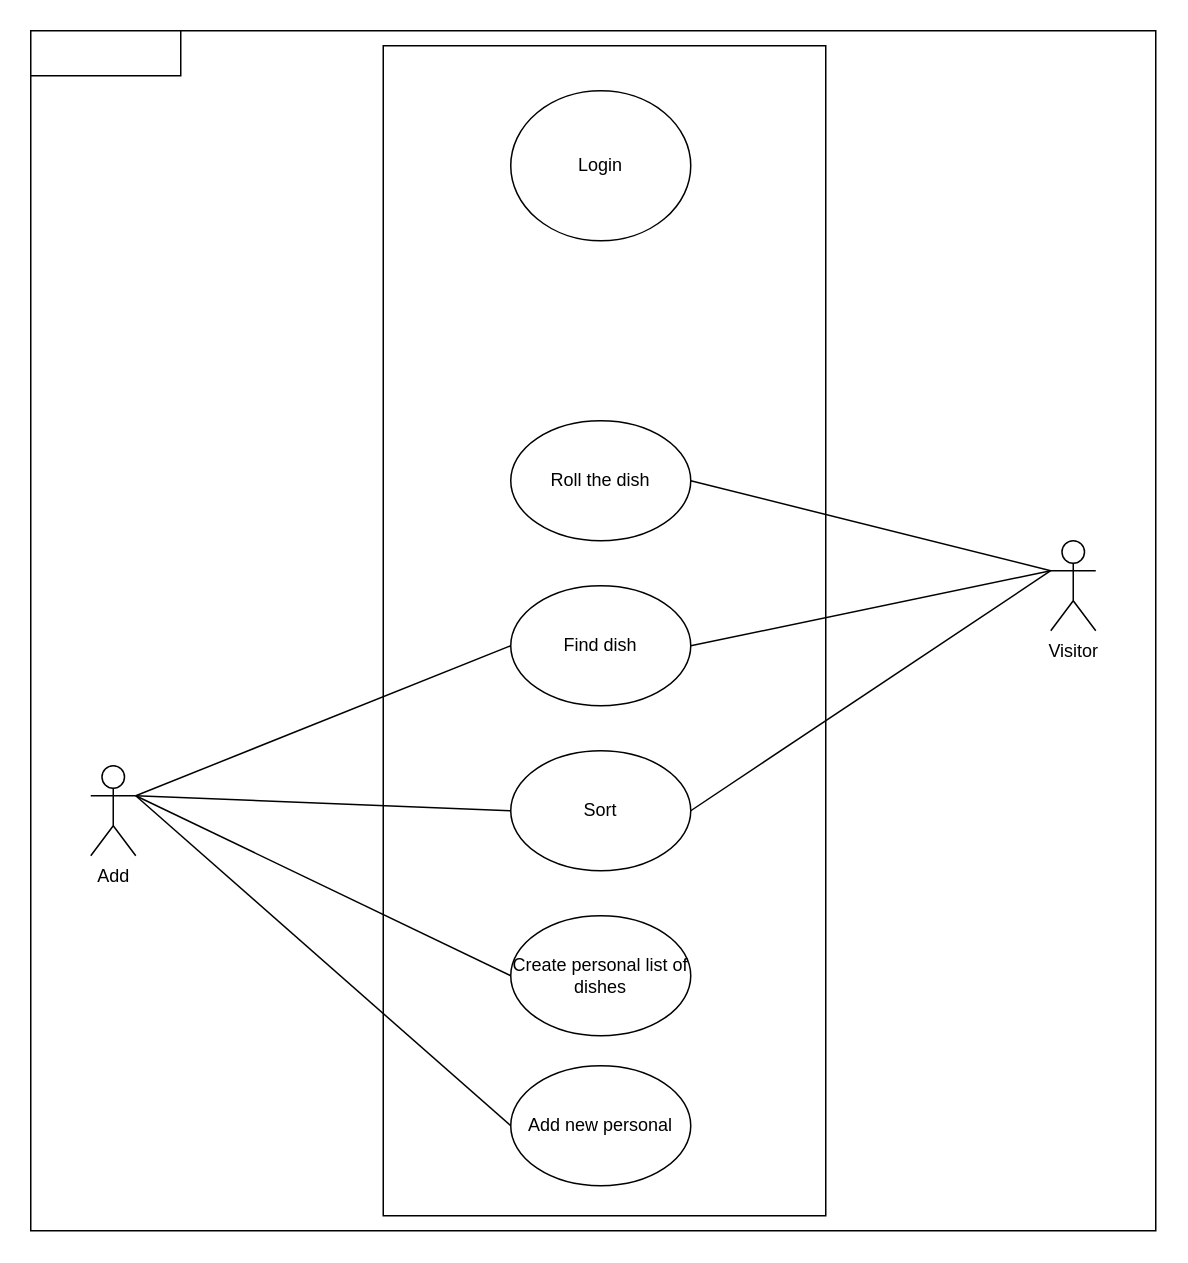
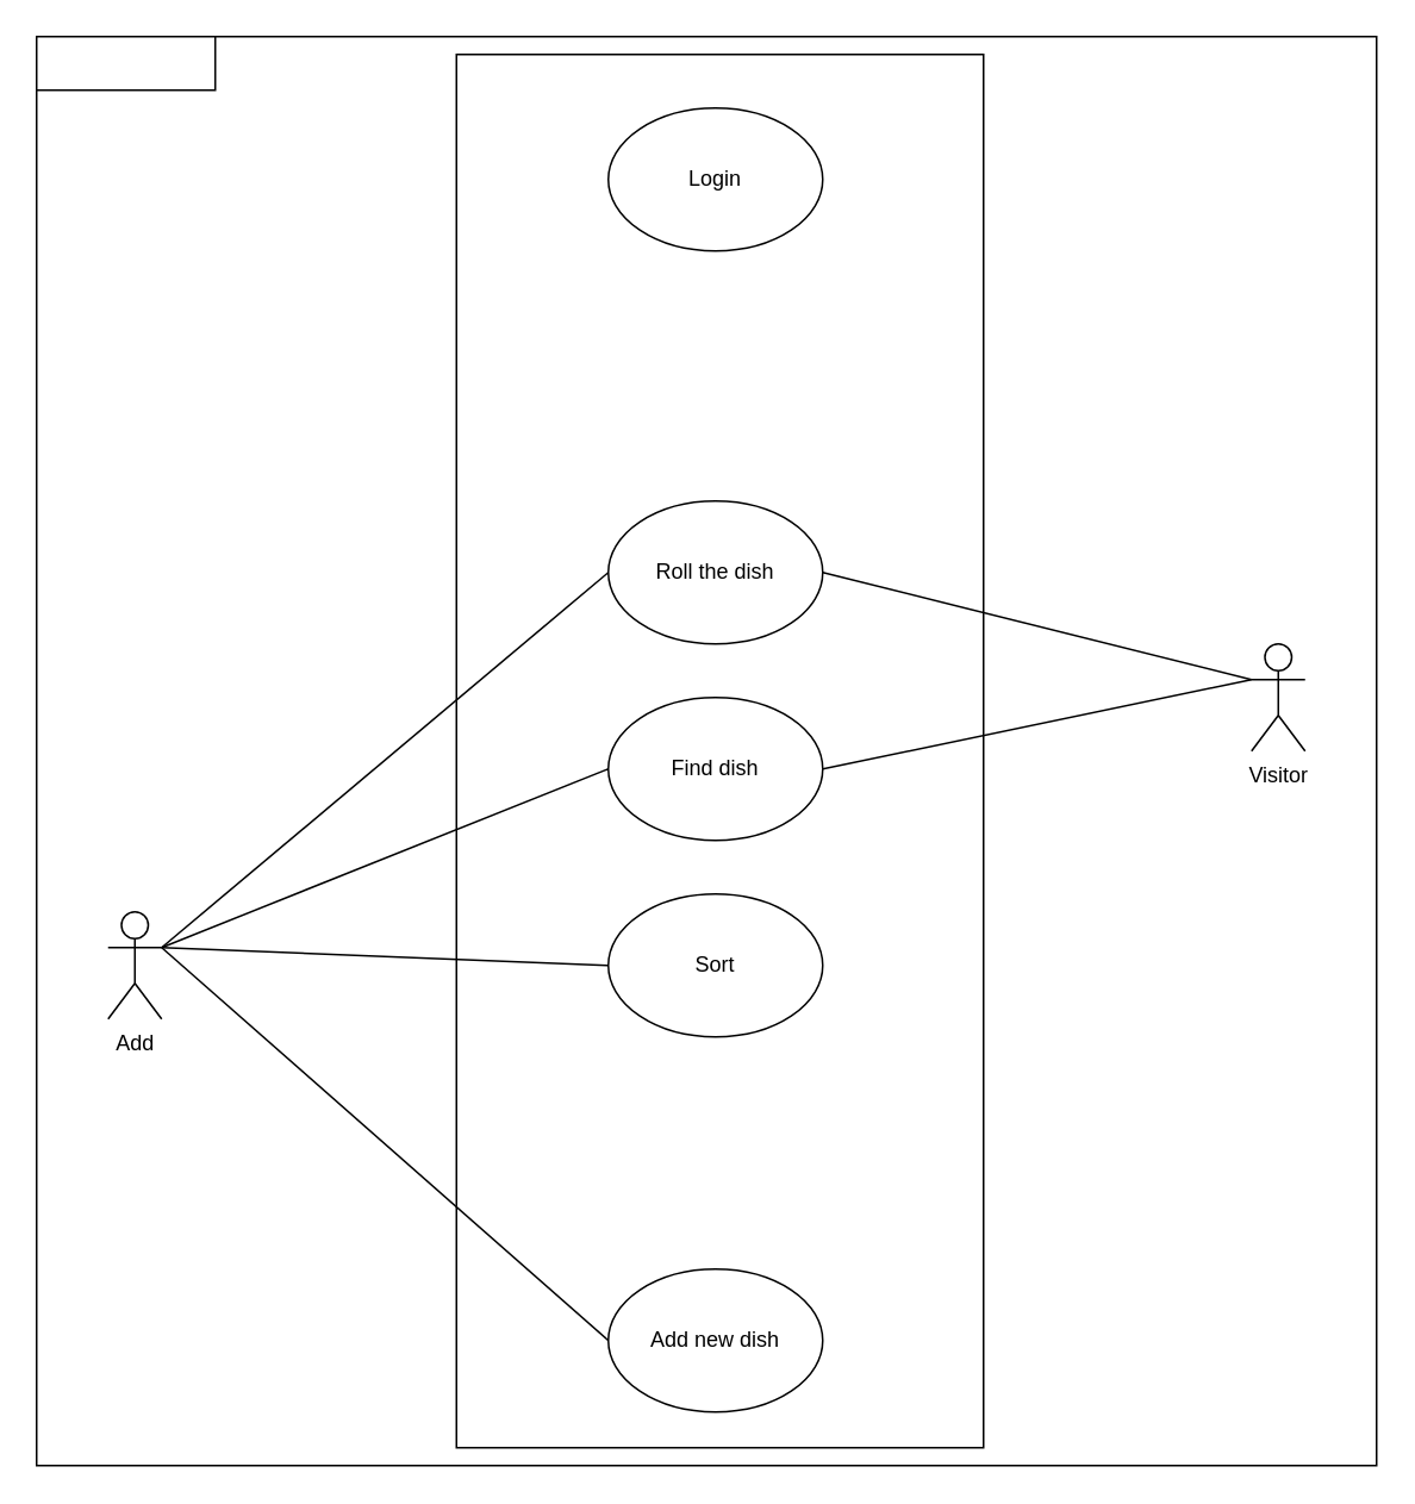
  <mxCell id="0" />
  <mxCell id="1" parent="0" />
  <mxCell id="2" value="" style="rounded=0;whiteSpace=wrap;html=1;" vertex="1" parent="1"><mxGeometry x="20" y="20" width="750" height="800" as="geometry" /></mxCell>
  <mxCell id="3" value="" style="rounded=0;whiteSpace=wrap;html=1;" vertex="1" parent="1"><mxGeometry x="20" y="20" width="100" height="30" as="geometry" /></mxCell>
  <mxCell id="4" value="" style="rounded=0;whiteSpace=wrap;html=1;" vertex="1" parent="1"><mxGeometry x="255" y="30" width="295" height="780" as="geometry" /></mxCell>
- <mxCell id="5" value="Add new personal" style="ellipse;whiteSpace=wrap;html=1;" vertex="1" parent="1"><mxGeometry x="340" y="710" width="120" height="80" as="geometry" /></mxCell>
+ <mxCell id="5" value="Add new dish" style="ellipse;whiteSpace=wrap;html=1;" vertex="1" parent="1"><mxGeometry x="340" y="710" width="120" height="80" as="geometry" /></mxCell>
  <mxCell id="6" value="Add" style="shape=umlActor;verticalLabelPosition=bottom;verticalAlign=top;html=1;outlineConnect=0;" vertex="1" parent="1"><mxGeometry x="60" y="510" width="30" height="60" as="geometry" /></mxCell>
  <mxCell id="7" value="Sort" style="ellipse;whiteSpace=wrap;html=1;" vertex="1" parent="1"><mxGeometry x="340" y="500" width="120" height="80" as="geometry" /></mxCell>
- <mxCell id="8" value="Login" style="ellipse;whiteSpace=wrap;html=1;" vertex="1" parent="1"><mxGeometry x="340" y="60" width="120" height="100" as="geometry" /></mxCell>
+ <mxCell id="8" value="Login" style="ellipse;whiteSpace=wrap;html=1;" vertex="1" parent="1"><mxGeometry x="340" y="60" width="120" height="80" as="geometry" /></mxCell>
  <mxCell id="9" value="Find dish" style="ellipse;whiteSpace=wrap;html=1;" vertex="1" parent="1"><mxGeometry x="340" y="390" width="120" height="80" as="geometry" /></mxCell>
  <mxCell id="10" value="Visitor" style="shape=umlActor;verticalLabelPosition=bottom;verticalAlign=top;html=1;outlineConnect=0;" vertex="1" parent="1"><mxGeometry x="700" y="360" width="30" height="60" as="geometry" /></mxCell>
- <mxCell id="11" value="Create personal list of dishes" style="ellipse;whiteSpace=wrap;html=1;" vertex="1" parent="1"><mxGeometry x="340" y="610" width="120" height="80" as="geometry" /></mxCell>
  <mxCell id="12" value="Roll the dish" style="ellipse;whiteSpace=wrap;html=1;" vertex="1" parent="1"><mxGeometry x="340" y="280" width="120" height="80" as="geometry" /></mxCell>
  <mxCell id="13" value="" style="endArrow=none;html=1;rounded=0;entryX=0;entryY=0.333;entryDx=0;entryDy=0;entryPerimeter=0;exitX=1;exitY=0.5;exitDx=0;exitDy=0;" edge="1" parent="1" source="12" target="10"><mxGeometry width="50" height="50" relative="1" as="geometry"><mxPoint x="330" y="330" as="sourcePoint" /><mxPoint x="380" y="280" as="targetPoint" /></mxGeometry></mxCell>
  <mxCell id="14" value="" style="endArrow=none;html=1;rounded=0;entryX=0;entryY=0.333;entryDx=0;entryDy=0;entryPerimeter=0;exitX=1;exitY=0.5;exitDx=0;exitDy=0;" edge="1" parent="1" source="9" target="10"><mxGeometry width="50" height="50" relative="1" as="geometry"><mxPoint x="330" y="490" as="sourcePoint" /><mxPoint x="380" y="440" as="targetPoint" /></mxGeometry></mxCell>
- <mxCell id="15" value="" style="endArrow=none;html=1;rounded=0;entryX=0;entryY=0.333;entryDx=0;entryDy=0;entryPerimeter=0;exitX=1;exitY=0.5;exitDx=0;exitDy=0;" edge="1" parent="1" source="7" target="10"><mxGeometry width="50" height="50" relative="1" as="geometry"><mxPoint x="330" y="490" as="sourcePoint" /><mxPoint x="380" y="440" as="targetPoint" /></mxGeometry></mxCell>
+ <mxCell id="16" value="" style="endArrow=none;html=1;rounded=0;exitX=1;exitY=0.333;exitDx=0;exitDy=0;exitPerimeter=0;entryX=0;entryY=0.5;entryDx=0;entryDy=0;" edge="1" parent="1" source="6" target="12"><mxGeometry width="50" height="50" relative="1" as="geometry"><mxPoint x="330" y="490" as="sourcePoint" /><mxPoint x="380" y="440" as="targetPoint" /></mxGeometry></mxCell>
  <mxCell id="17" value="" style="endArrow=none;html=1;rounded=0;exitX=1;exitY=0.333;exitDx=0;exitDy=0;exitPerimeter=0;entryX=0;entryY=0.5;entryDx=0;entryDy=0;" edge="1" parent="1" source="6" target="9"><mxGeometry width="50" height="50" relative="1" as="geometry"><mxPoint x="330" y="490" as="sourcePoint" /><mxPoint x="380" y="440" as="targetPoint" /></mxGeometry></mxCell>
  <mxCell id="18" value="" style="endArrow=none;html=1;rounded=0;entryX=0;entryY=0.5;entryDx=0;entryDy=0;" edge="1" parent="1" target="7"><mxGeometry width="50" height="50" relative="1" as="geometry"><mxPoint x="90" y="530" as="sourcePoint" /><mxPoint x="380" y="440" as="targetPoint" /></mxGeometry></mxCell>
- <mxCell id="19" value="" style="endArrow=none;html=1;rounded=0;exitX=1;exitY=0.333;exitDx=0;exitDy=0;exitPerimeter=0;entryX=0;entryY=0.5;entryDx=0;entryDy=0;" edge="1" parent="1" source="6" target="11"><mxGeometry width="50" height="50" relative="1" as="geometry"><mxPoint x="180" y="560" as="sourcePoint" /><mxPoint x="380" y="530" as="targetPoint" /></mxGeometry></mxCell>
  <mxCell id="20" value="" style="endArrow=none;html=1;rounded=0;exitX=0;exitY=0.5;exitDx=0;exitDy=0;entryX=1;entryY=0.333;entryDx=0;entryDy=0;entryPerimeter=0;" edge="1" parent="1" source="5" target="6"><mxGeometry width="50" height="50" relative="1" as="geometry"><mxPoint x="280" y="630" as="sourcePoint" /><mxPoint x="200" y="710" as="targetPoint" /></mxGeometry></mxCell>
